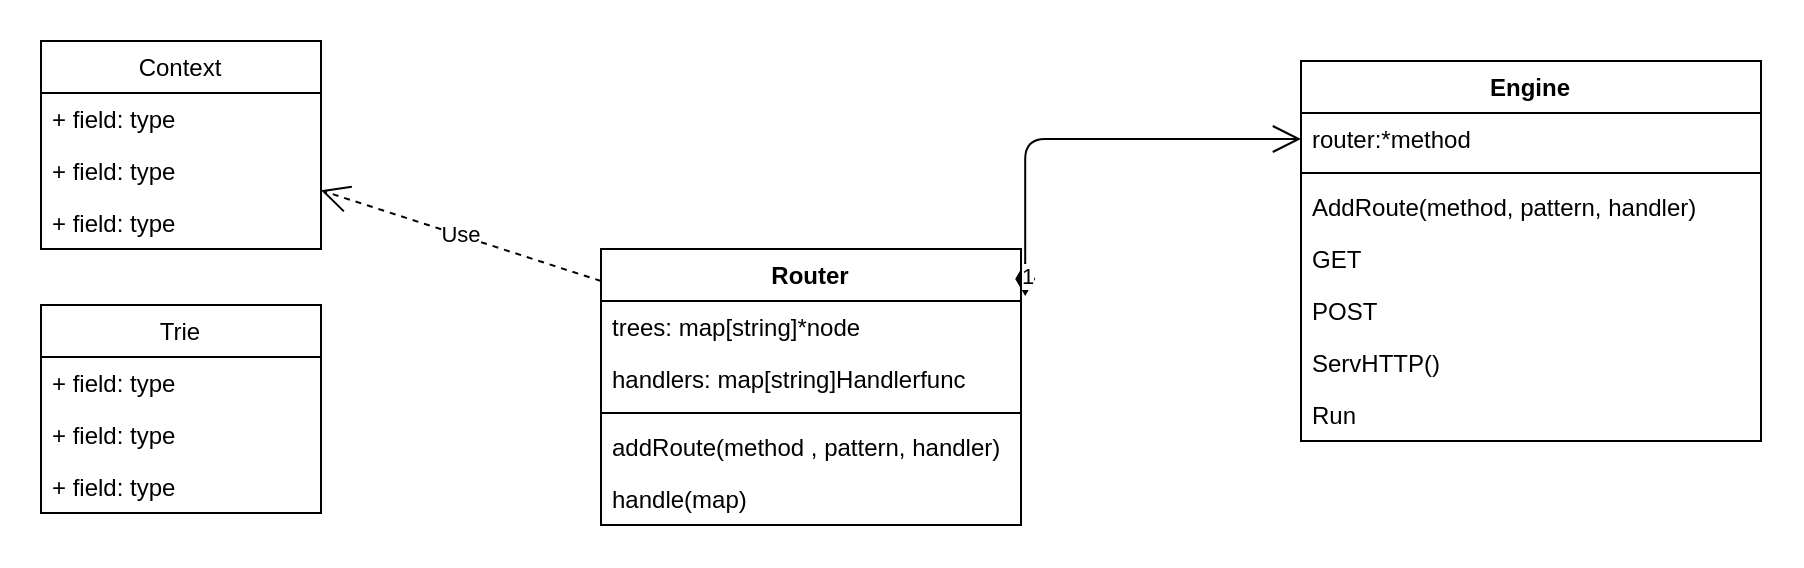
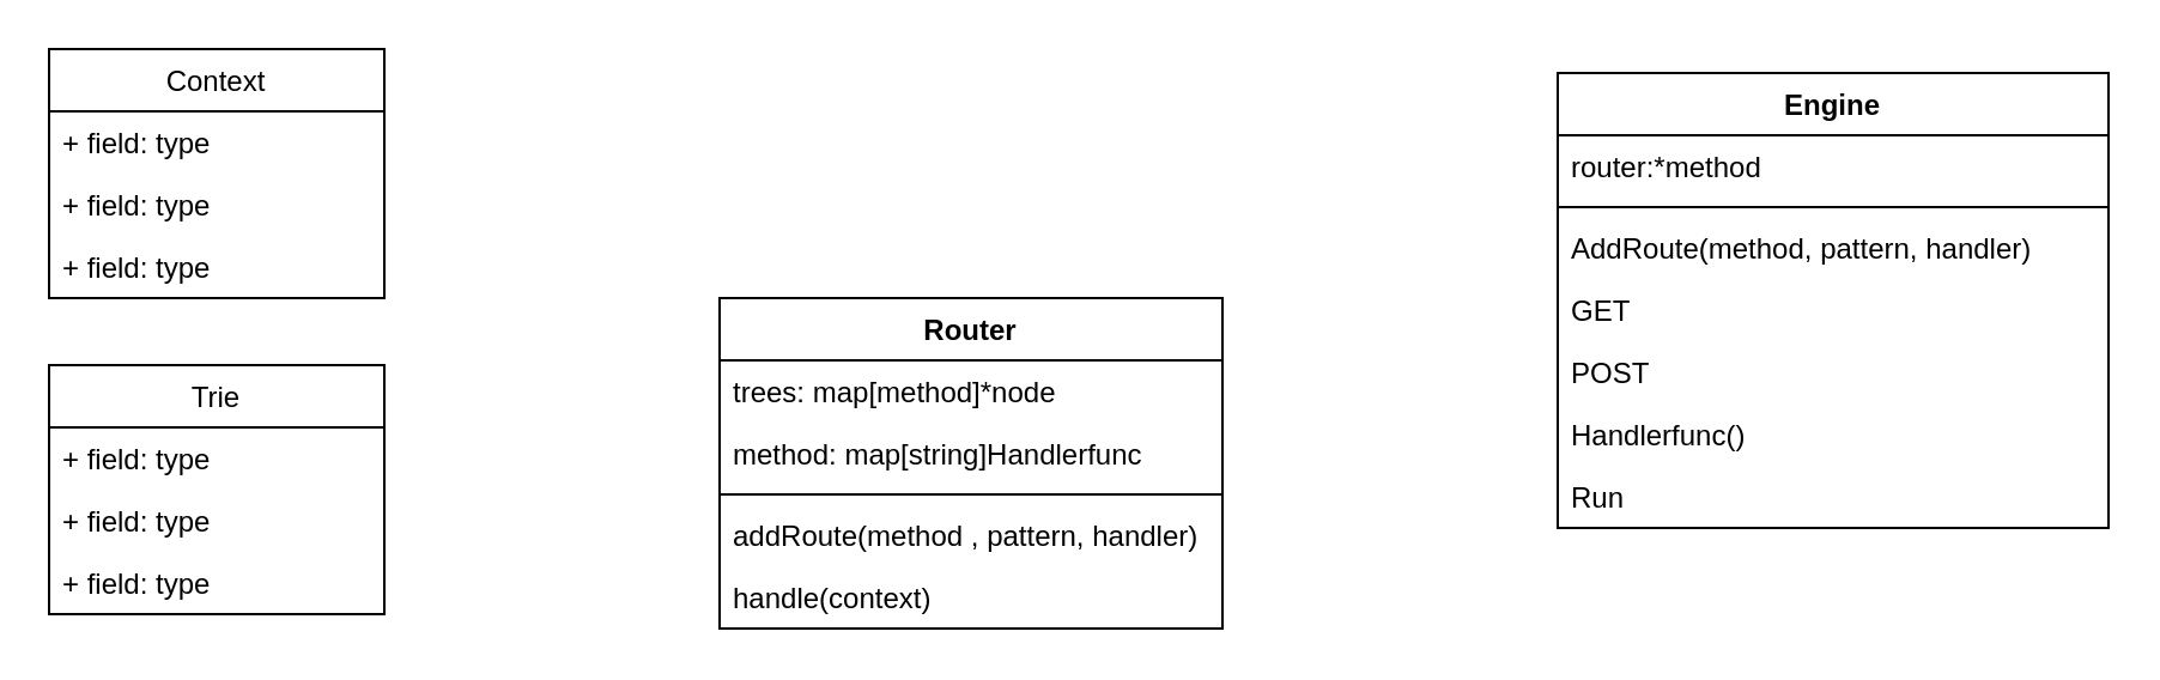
  <mxCell id="0" />
  <mxCell id="1" parent="0" />
  <mxCell id="2" value="Router" style="swimlane;fontStyle=1;align=center;verticalAlign=top;childLayout=stackLayout;horizontal=1;startSize=26;horizontalStack=0;resizeParent=1;resizeParentMax=0;resizeLast=0;collapsible=1;marginBottom=0;deletable=1;" parent="1" vertex="1"><mxGeometry x="300" y="124" width="210" height="138" as="geometry" /></mxCell>
- <mxCell id="3" value="trees: map[string]*node" style="text;strokeColor=none;fillColor=none;align=left;verticalAlign=top;spacingLeft=4;spacingRight=4;overflow=hidden;rotatable=0;points=[[0,0.5],[1,0.5]];portConstraint=eastwest;" parent="2" vertex="1"><mxGeometry y="26" width="210" height="26" as="geometry" /></mxCell>
- <mxCell id="4" value="handlers: map[string]Handlerfunc" style="text;strokeColor=none;fillColor=none;align=left;verticalAlign=top;spacingLeft=4;spacingRight=4;overflow=hidden;rotatable=0;points=[[0,0.5],[1,0.5]];portConstraint=eastwest;" parent="2" vertex="1"><mxGeometry y="52" width="210" height="26" as="geometry" /></mxCell>
+ <mxCell id="3" value="trees: map[method]*node" style="text;strokeColor=none;fillColor=none;align=left;verticalAlign=top;spacingLeft=4;spacingRight=4;overflow=hidden;rotatable=0;points=[[0,0.5],[1,0.5]];portConstraint=eastwest;" parent="2" vertex="1"><mxGeometry y="26" width="210" height="26" as="geometry" /></mxCell>
+ <mxCell id="4" value="method: map[string]Handlerfunc" style="text;strokeColor=none;fillColor=none;align=left;verticalAlign=top;spacingLeft=4;spacingRight=4;overflow=hidden;rotatable=0;points=[[0,0.5],[1,0.5]];portConstraint=eastwest;" parent="2" vertex="1"><mxGeometry y="52" width="210" height="26" as="geometry" /></mxCell>
  <mxCell id="5" value="" style="line;strokeWidth=1;fillColor=none;align=left;verticalAlign=middle;spacingTop=-1;spacingLeft=3;spacingRight=3;rotatable=0;labelPosition=right;points=[];portConstraint=eastwest;" parent="2" vertex="1"><mxGeometry y="78" width="210" height="8" as="geometry" /></mxCell>
  <mxCell id="6" value="addRoute(method , pattern, handler)" style="text;strokeColor=none;fillColor=none;align=left;verticalAlign=top;spacingLeft=4;spacingRight=4;overflow=hidden;rotatable=0;points=[[0,0.5],[1,0.5]];portConstraint=eastwest;" parent="2" vertex="1"><mxGeometry y="86" width="210" height="26" as="geometry" /></mxCell>
- <mxCell id="7" value="handle(map)" style="text;strokeColor=none;fillColor=none;align=left;verticalAlign=top;spacingLeft=4;spacingRight=4;overflow=hidden;rotatable=0;points=[[0,0.5],[1,0.5]];portConstraint=eastwest;" parent="2" vertex="1"><mxGeometry y="112" width="210" height="26" as="geometry" /></mxCell>
+ <mxCell id="7" value="handle(context)" style="text;strokeColor=none;fillColor=none;align=left;verticalAlign=top;spacingLeft=4;spacingRight=4;overflow=hidden;rotatable=0;points=[[0,0.5],[1,0.5]];portConstraint=eastwest;" parent="2" vertex="1"><mxGeometry y="112" width="210" height="26" as="geometry" /></mxCell>
  <mxCell id="8" value="Engine" style="swimlane;fontStyle=1;align=center;verticalAlign=top;childLayout=stackLayout;horizontal=1;startSize=26;horizontalStack=0;resizeParent=1;resizeParentMax=0;resizeLast=0;collapsible=1;marginBottom=0;" parent="1" vertex="1"><mxGeometry x="650" y="30" width="230" height="190" as="geometry" /></mxCell>
  <mxCell id="9" value="router:*method" style="text;strokeColor=none;fillColor=none;align=left;verticalAlign=top;spacingLeft=4;spacingRight=4;overflow=hidden;rotatable=0;points=[[0,0.5],[1,0.5]];portConstraint=eastwest;" parent="8" vertex="1"><mxGeometry y="26" width="230" height="26" as="geometry" /></mxCell>
  <mxCell id="10" value="" style="line;strokeWidth=1;fillColor=none;align=left;verticalAlign=middle;spacingTop=-1;spacingLeft=3;spacingRight=3;rotatable=0;labelPosition=right;points=[];portConstraint=eastwest;" parent="8" vertex="1"><mxGeometry y="52" width="230" height="8" as="geometry" /></mxCell>
  <mxCell id="11" value="AddRoute(method, pattern, handler)" style="text;strokeColor=none;fillColor=none;align=left;verticalAlign=top;spacingLeft=4;spacingRight=4;overflow=hidden;rotatable=0;points=[[0,0.5],[1,0.5]];portConstraint=eastwest;" parent="8" vertex="1"><mxGeometry y="60" width="230" height="26" as="geometry" /></mxCell>
  <mxCell id="12" value="GET" style="text;strokeColor=none;fillColor=none;align=left;verticalAlign=top;spacingLeft=4;spacingRight=4;overflow=hidden;rotatable=0;points=[[0,0.5],[1,0.5]];portConstraint=eastwest;" parent="8" vertex="1"><mxGeometry y="86" width="230" height="26" as="geometry" /></mxCell>
  <mxCell id="13" value="POST" style="text;strokeColor=none;fillColor=none;align=left;verticalAlign=top;spacingLeft=4;spacingRight=4;overflow=hidden;rotatable=0;points=[[0,0.5],[1,0.5]];portConstraint=eastwest;" parent="8" vertex="1"><mxGeometry y="112" width="230" height="26" as="geometry" /></mxCell>
- <mxCell id="14" value="ServHTTP()" style="text;strokeColor=none;fillColor=none;align=left;verticalAlign=top;spacingLeft=4;spacingRight=4;overflow=hidden;rotatable=0;points=[[0,0.5],[1,0.5]];portConstraint=eastwest;" parent="8" vertex="1"><mxGeometry y="138" width="230" height="26" as="geometry" /></mxCell>
+ <mxCell id="14" value="Handlerfunc()" style="text;strokeColor=none;fillColor=none;align=left;verticalAlign=top;spacingLeft=4;spacingRight=4;overflow=hidden;rotatable=0;points=[[0,0.5],[1,0.5]];portConstraint=eastwest;" parent="8" vertex="1"><mxGeometry y="138" width="230" height="26" as="geometry" /></mxCell>
  <mxCell id="15" value="Run" style="text;strokeColor=none;fillColor=none;align=left;verticalAlign=top;spacingLeft=4;spacingRight=4;overflow=hidden;rotatable=0;points=[[0,0.5],[1,0.5]];portConstraint=eastwest;" parent="8" vertex="1"><mxGeometry y="164" width="230" height="26" as="geometry" /></mxCell>
  <mxCell id="16" value="Context" style="swimlane;fontStyle=0;childLayout=stackLayout;horizontal=1;startSize=26;fillColor=none;horizontalStack=0;resizeParent=1;resizeParentMax=0;resizeLast=0;collapsible=1;marginBottom=0;" parent="1" vertex="1"><mxGeometry x="20" y="20" width="140" height="104" as="geometry" /></mxCell>
  <mxCell id="17" value="+ field: type" style="text;strokeColor=none;fillColor=none;align=left;verticalAlign=top;spacingLeft=4;spacingRight=4;overflow=hidden;rotatable=0;points=[[0,0.5],[1,0.5]];portConstraint=eastwest;" parent="16" vertex="1"><mxGeometry y="26" width="140" height="26" as="geometry" /></mxCell>
  <mxCell id="18" value="+ field: type" style="text;strokeColor=none;fillColor=none;align=left;verticalAlign=top;spacingLeft=4;spacingRight=4;overflow=hidden;rotatable=0;points=[[0,0.5],[1,0.5]];portConstraint=eastwest;" parent="16" vertex="1"><mxGeometry y="52" width="140" height="26" as="geometry" /></mxCell>
  <mxCell id="19" value="+ field: type" style="text;strokeColor=none;fillColor=none;align=left;verticalAlign=top;spacingLeft=4;spacingRight=4;overflow=hidden;rotatable=0;points=[[0,0.5],[1,0.5]];portConstraint=eastwest;" parent="16" vertex="1"><mxGeometry y="78" width="140" height="26" as="geometry" /></mxCell>
  <mxCell id="20" value="Trie" style="swimlane;fontStyle=0;childLayout=stackLayout;horizontal=1;startSize=26;fillColor=none;horizontalStack=0;resizeParent=1;resizeParentMax=0;resizeLast=0;collapsible=1;marginBottom=0;" parent="1" vertex="1"><mxGeometry x="20" y="152" width="140" height="104" as="geometry" /></mxCell>
  <mxCell id="21" value="+ field: type" style="text;strokeColor=none;fillColor=none;align=left;verticalAlign=top;spacingLeft=4;spacingRight=4;overflow=hidden;rotatable=0;points=[[0,0.5],[1,0.5]];portConstraint=eastwest;" parent="20" vertex="1"><mxGeometry y="26" width="140" height="26" as="geometry" /></mxCell>
  <mxCell id="22" value="+ field: type" style="text;strokeColor=none;fillColor=none;align=left;verticalAlign=top;spacingLeft=4;spacingRight=4;overflow=hidden;rotatable=0;points=[[0,0.5],[1,0.5]];portConstraint=eastwest;" parent="20" vertex="1"><mxGeometry y="52" width="140" height="26" as="geometry" /></mxCell>
  <mxCell id="23" value="+ field: type" style="text;strokeColor=none;fillColor=none;align=left;verticalAlign=top;spacingLeft=4;spacingRight=4;overflow=hidden;rotatable=0;points=[[0,0.5],[1,0.5]];portConstraint=eastwest;" parent="20" vertex="1"><mxGeometry y="78" width="140" height="26" as="geometry" /></mxCell>
- <mxCell id="24" value="1" style="endArrow=open;html=1;endSize=12;startArrow=diamondThin;startSize=14;startFill=1;edgeStyle=orthogonalEdgeStyle;align=left;verticalAlign=bottom;exitX=1.01;exitY=0.17;exitDx=0;exitDy=0;exitPerimeter=0;entryX=0;entryY=0.5;entryDx=0;entryDy=0;" parent="1" source="2" target="9" edge="1"><mxGeometry x="-1" y="3" relative="1" as="geometry"><mxPoint x="550" y="210" as="sourcePoint" /><mxPoint x="710" y="210" as="targetPoint" /></mxGeometry></mxCell>
- <mxCell id="25" value="Use" style="endArrow=open;endSize=12;dashed=1;html=1;exitX=0;exitY=0.116;exitDx=0;exitDy=0;exitPerimeter=0;" parent="1" source="2" target="16" edge="1"><mxGeometry width="160" relative="1" as="geometry"><mxPoint x="250" y="180" as="sourcePoint" /><mxPoint x="410" y="180" as="targetPoint" /></mxGeometry></mxCell>
